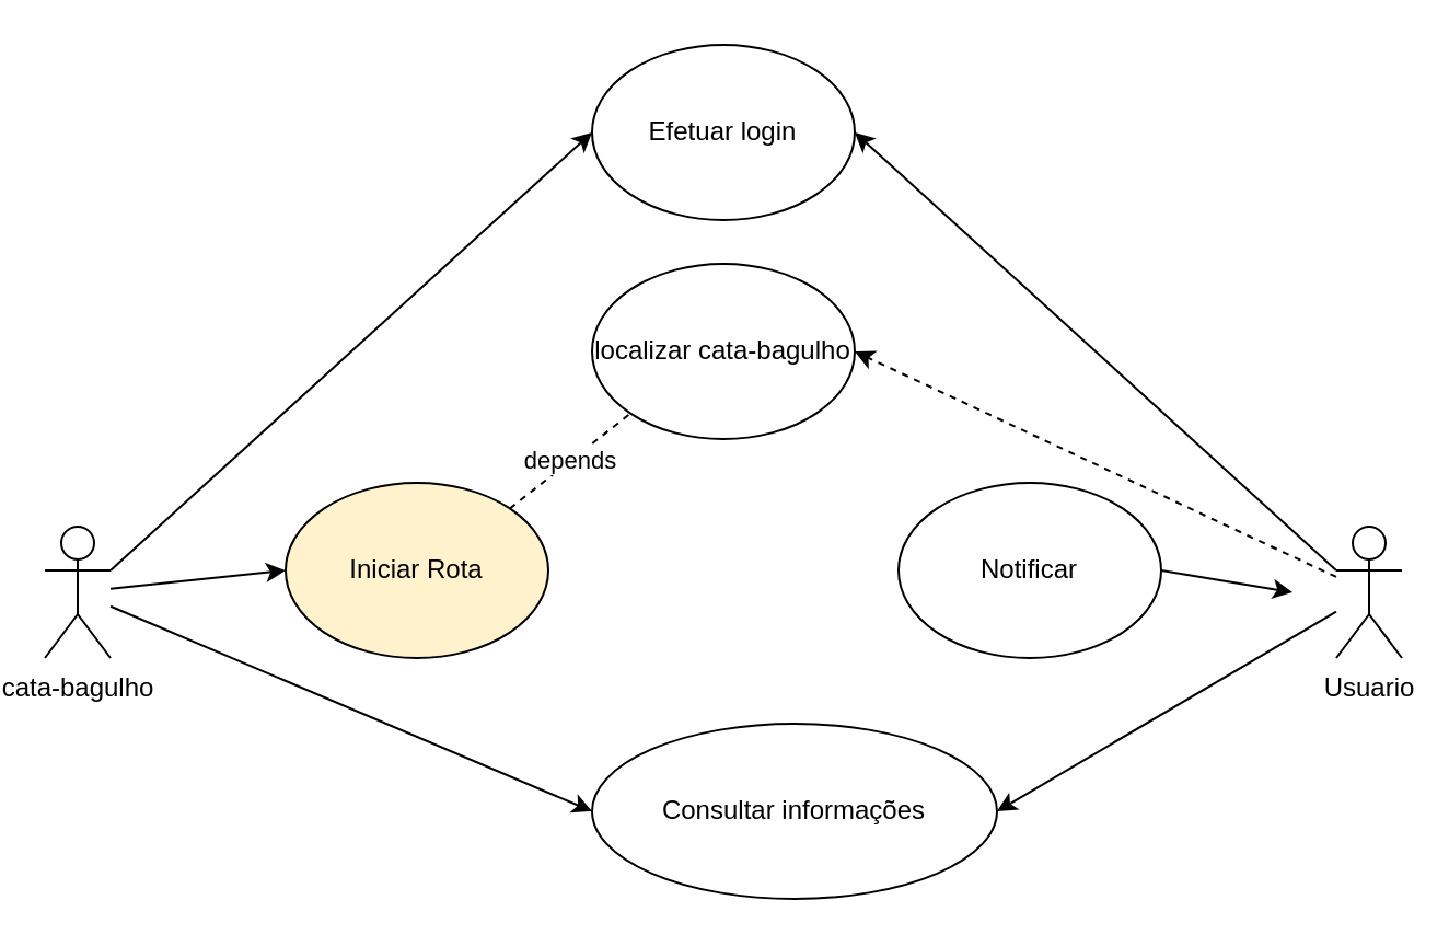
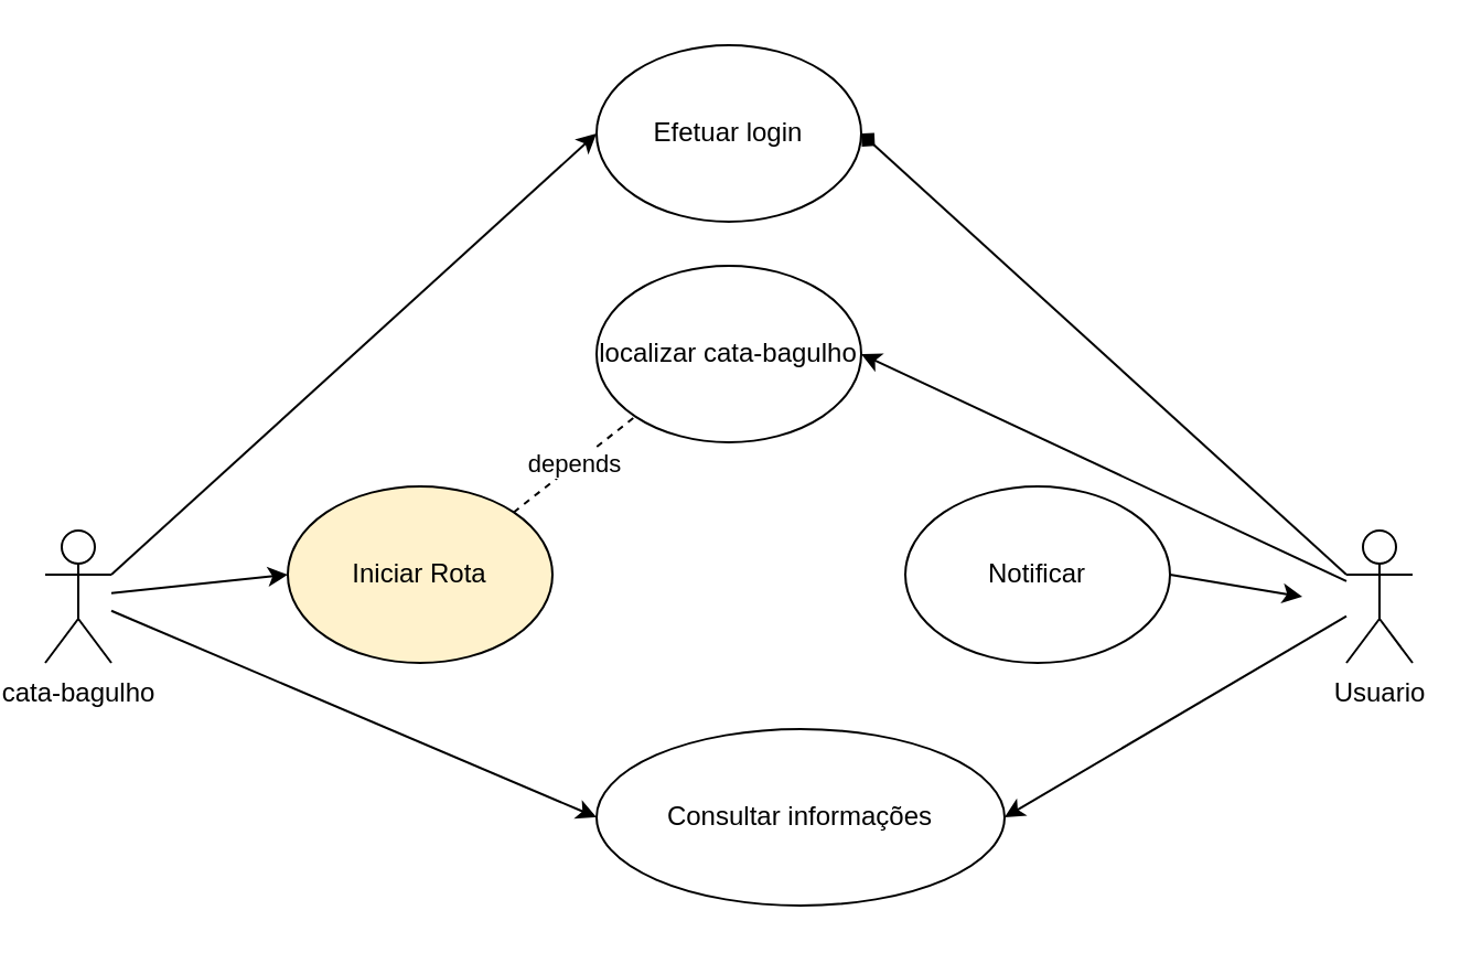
  <mxCell id="0" />
  <mxCell id="1" parent="0" />
  <mxCell id="2" value="cata-bagulho" style="shape=umlActor;verticalLabelPosition=bottom;verticalAlign=top;html=1;outlineConnect=0;" vertex="1" parent="1"><mxGeometry x="20" y="240" width="30" height="60" as="geometry" /></mxCell>
  <mxCell id="3" value="Iniciar Rota" style="ellipse;whiteSpace=wrap;html=1;fillColor=#fff2cc;" vertex="1" parent="1"><mxGeometry x="130" y="220" width="120" height="80" as="geometry" /></mxCell>
  <mxCell id="4" value="Notificar" style="ellipse;whiteSpace=wrap;html=1;" vertex="1" parent="1"><mxGeometry x="410" y="220" width="120" height="80" as="geometry" /></mxCell>
  <mxCell id="5" value="Consultar informações" style="ellipse;whiteSpace=wrap;html=1;" vertex="1" parent="1"><mxGeometry x="270" y="330" width="185" height="80" as="geometry" /></mxCell>
  <mxCell id="6" value="Usuario" style="shape=umlActor;verticalLabelPosition=bottom;verticalAlign=top;html=1;outlineConnect=0;" vertex="1" parent="1"><mxGeometry x="610" y="240" width="30" height="60" as="geometry" /></mxCell>
  <mxCell id="7" value="" style="endArrow=classic;html=1;rounded=0;entryX=0;entryY=0.5;entryDx=0;entryDy=0;" edge="1" parent="1" source="2" target="3"><mxGeometry width="50" height="50" relative="1" as="geometry"><mxPoint x="230" y="440" as="sourcePoint" /><mxPoint x="280" y="390" as="targetPoint" /></mxGeometry></mxCell>
  <mxCell id="8" value="" style="endArrow=classic;html=1;rounded=0;exitX=1;exitY=0.5;exitDx=0;exitDy=0;" edge="1" parent="1" source="4"><mxGeometry width="50" height="50" relative="1" as="geometry"><mxPoint x="230" y="440" as="sourcePoint" /><mxPoint x="590" y="270" as="targetPoint" /></mxGeometry></mxCell>
  <mxCell id="9" value="" style="endArrow=classic;html=1;rounded=0;entryX=0;entryY=0.5;entryDx=0;entryDy=0;" edge="1" parent="1" source="2" target="5"><mxGeometry width="50" height="50" relative="1" as="geometry"><mxPoint x="230" y="440" as="sourcePoint" /><mxPoint x="280" y="390" as="targetPoint" /></mxGeometry></mxCell>
  <mxCell id="10" value="" style="endArrow=classic;html=1;rounded=0;entryX=1;entryY=0.5;entryDx=0;entryDy=0;" edge="1" parent="1" source="6" target="5"><mxGeometry width="50" height="50" relative="1" as="geometry"><mxPoint x="230" y="440" as="sourcePoint" /><mxPoint x="280" y="390" as="targetPoint" /></mxGeometry></mxCell>
  <mxCell id="11" value="Efetuar login" style="ellipse;whiteSpace=wrap;html=1;" vertex="1" parent="1"><mxGeometry x="270" y="20" width="120" height="80" as="geometry" /></mxCell>
  <mxCell id="12" value="" style="endArrow=classic;html=1;rounded=0;exitX=1;exitY=0.333;exitDx=0;exitDy=0;exitPerimeter=0;entryX=0;entryY=0.5;entryDx=0;entryDy=0;" edge="1" parent="1" source="2" target="11"><mxGeometry width="50" height="50" relative="1" as="geometry"><mxPoint x="230" y="400" as="sourcePoint" /><mxPoint x="280" y="350" as="targetPoint" /></mxGeometry></mxCell>
- <mxCell id="13" value="" style="endArrow=classic;html=1;rounded=0;entryX=1;entryY=0.5;entryDx=0;entryDy=0;exitX=0;exitY=0.333;exitDx=0;exitDy=0;exitPerimeter=0;" edge="1" parent="1" source="6" target="11"><mxGeometry width="50" height="50" relative="1" as="geometry"><mxPoint x="230" y="400" as="sourcePoint" /><mxPoint x="280" y="350" as="targetPoint" /></mxGeometry></mxCell>
+ <mxCell id="13" value="" style="endArrow=diamond;html=1;rounded=0;entryX=1;entryY=0.5;entryDx=0;entryDy=0;exitX=0;exitY=0.333;exitDx=0;exitDy=0;exitPerimeter=0;" edge="1" parent="1" source="6" target="11"><mxGeometry width="50" height="50" relative="1" as="geometry"><mxPoint x="230" y="400" as="sourcePoint" /><mxPoint x="280" y="350" as="targetPoint" /></mxGeometry></mxCell>
  <mxCell id="14" value="localizar cata-bagulho" style="ellipse;whiteSpace=wrap;html=1;" vertex="1" parent="1"><mxGeometry x="270" y="120" width="120" height="80" as="geometry" /></mxCell>
  <mxCell id="15" value="depends" style="endArrow=none;dashed=1;html=1;rounded=0;entryX=0;entryY=1;entryDx=0;entryDy=0;exitX=1;exitY=0;exitDx=0;exitDy=0;" edge="1" parent="1" source="3" target="14"><mxGeometry width="50" height="50" relative="1" as="geometry"><mxPoint x="230" y="300" as="sourcePoint" /><mxPoint x="280" y="250" as="targetPoint" /></mxGeometry></mxCell>
- <mxCell id="16" value="" style="endArrow=classic;html=1;rounded=0;entryX=1;entryY=0.5;entryDx=0;entryDy=0;dashed=1;" edge="1" parent="1" source="6" target="14"><mxGeometry width="50" height="50" relative="1" as="geometry"><mxPoint x="230" y="300" as="sourcePoint" /><mxPoint x="280" y="250" as="targetPoint" /></mxGeometry></mxCell>
+ <mxCell id="16" value="" style="endArrow=classic;html=1;rounded=0;entryX=1;entryY=0.5;entryDx=0;entryDy=0;" edge="1" parent="1" source="6" target="14"><mxGeometry width="50" height="50" relative="1" as="geometry"><mxPoint x="230" y="300" as="sourcePoint" /><mxPoint x="280" y="250" as="targetPoint" /></mxGeometry></mxCell>
